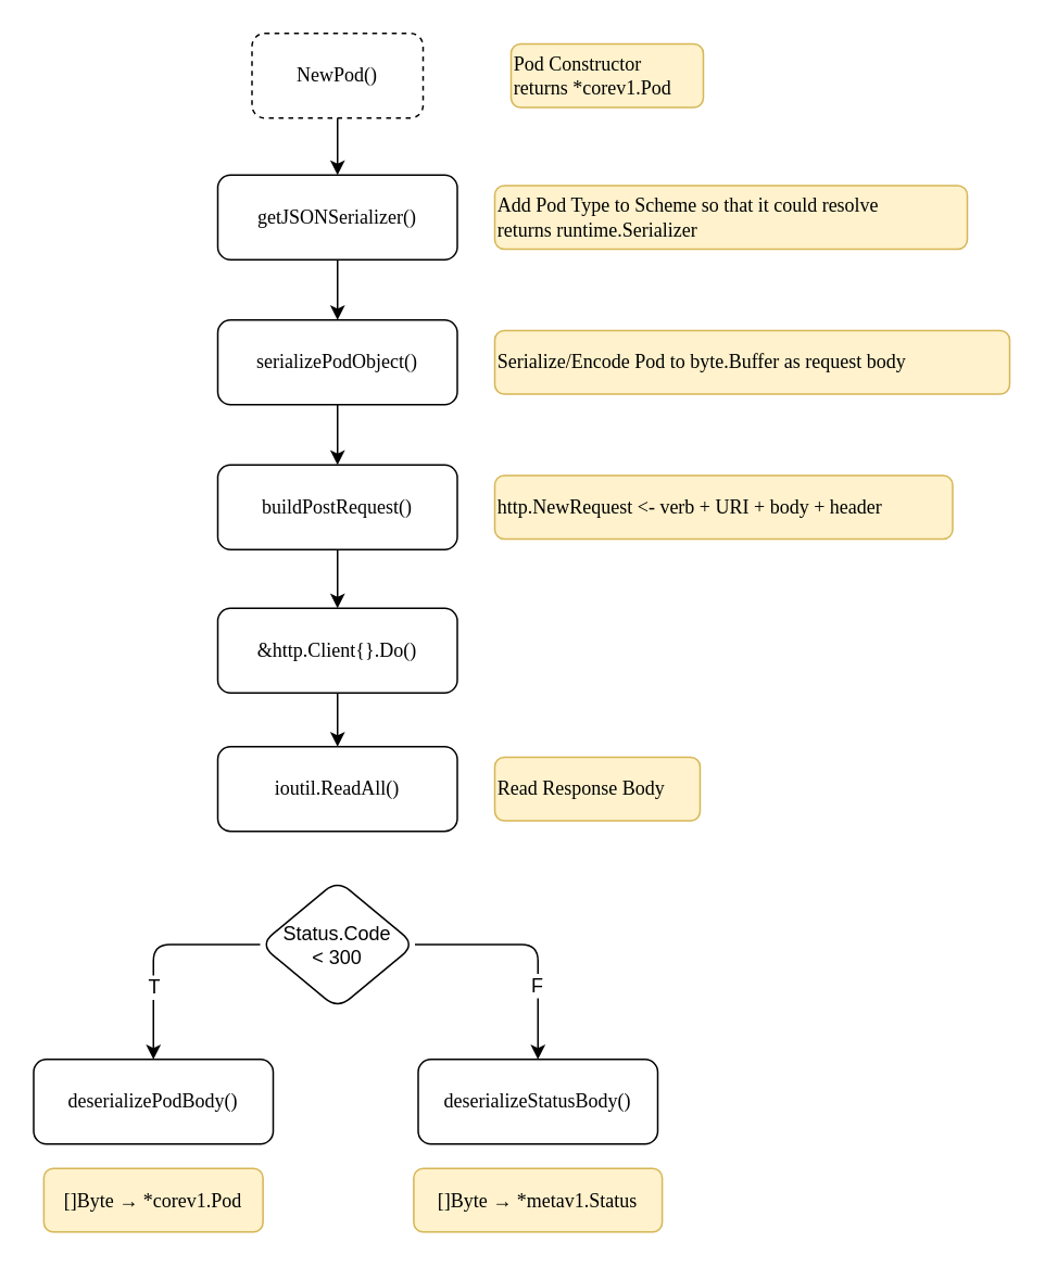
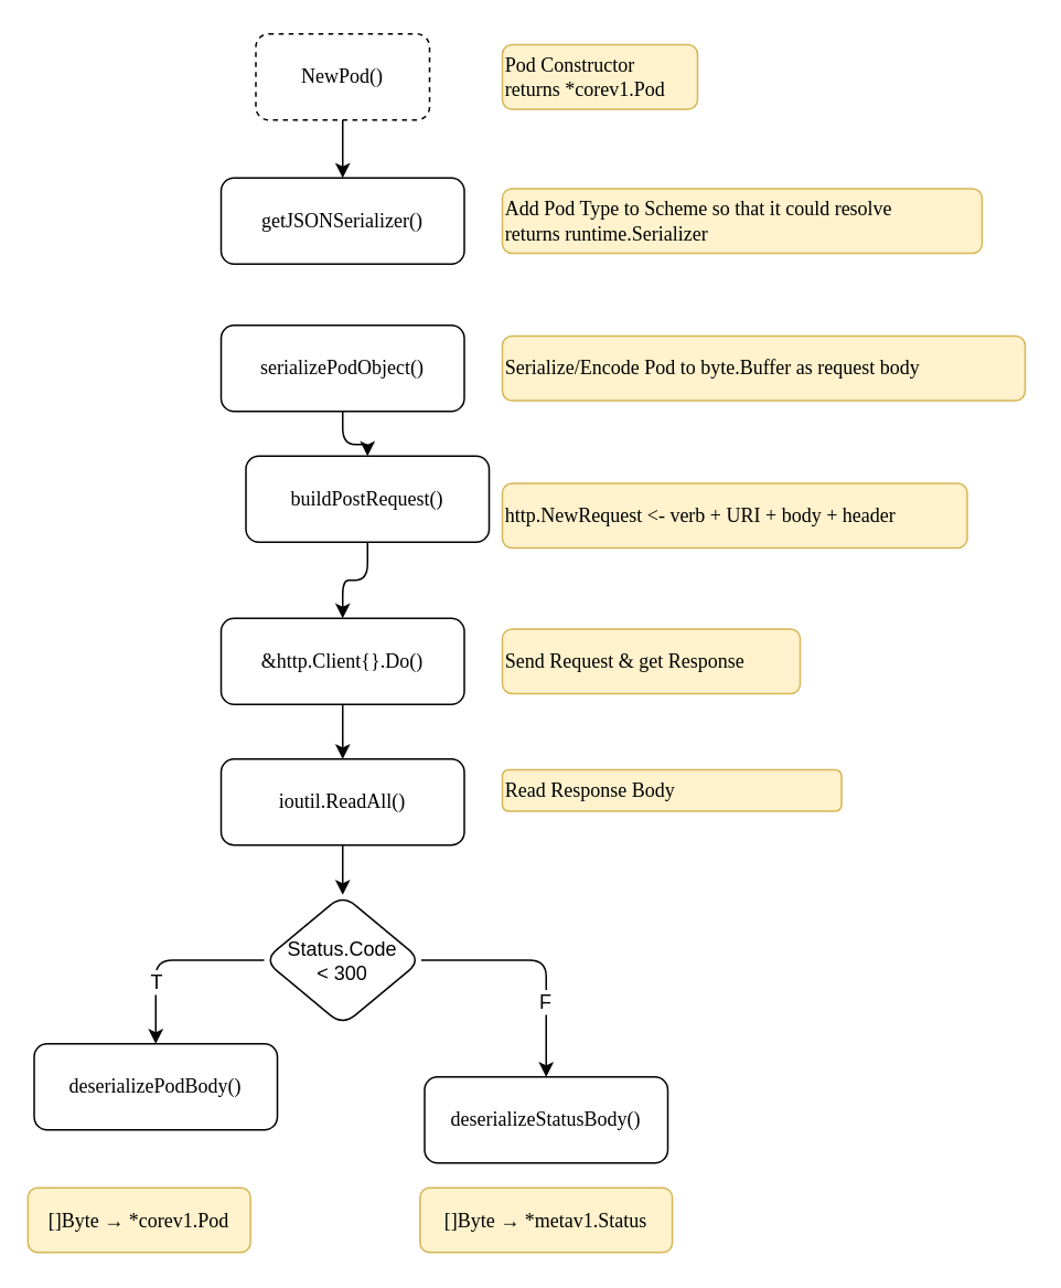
  <mxCell id="0" />
  <mxCell id="1" parent="0" />
  <mxCell id="2" style="edgeStyle=orthogonalEdgeStyle;rounded=1;orthogonalLoop=1;jettySize=auto;html=1;fontFamily=Comic Sans MS;fontSize=12;fontColor=default;" edge="1" parent="1" source="3" target="6"><mxGeometry relative="1" as="geometry"><mxPoint x="206.486" y="105" as="targetPoint" /></mxGeometry></mxCell>
  <mxCell id="3" value="NewPod()" style="rounded=1;whiteSpace=wrap;html=1;strokeColor=default;fontFamily=Comic Sans MS;fontSize=12;fontColor=default;fillColor=default;dashed=1;" vertex="1" parent="1"><mxGeometry x="154" y="20" width="105" height="52" as="geometry" /></mxCell>
- <mxCell id="4" value="Pod Constructor&lt;br&gt;returns *corev1.Pod" style="text;html=1;strokeColor=#d6b656;fillColor=#fff2cc;align=left;verticalAlign=middle;whiteSpace=wrap;rounded=1;fontSize=12;fontFamily=Comic Sans MS;" vertex="1" parent="1"><mxGeometry x="313" y="26.5" width="118" height="39" as="geometry" /></mxCell>
- <mxCell id="5" style="edgeStyle=orthogonalEdgeStyle;rounded=1;orthogonalLoop=1;jettySize=auto;html=1;fontFamily=Comic Sans MS;fontSize=12;fontColor=default;" edge="1" parent="1" source="6" target="9"><mxGeometry relative="1" as="geometry" /></mxCell>
+ <mxCell id="4" value="Pod Constructor&lt;br&gt;returns *corev1.Pod" style="text;html=1;strokeColor=#d6b656;fillColor=#fff2cc;align=left;verticalAlign=middle;whiteSpace=wrap;rounded=1;fontSize=12;fontFamily=Comic Sans MS;" vertex="1" parent="1"><mxGeometry x="303" y="26.5" width="118" height="39" as="geometry" /></mxCell>
  <mxCell id="6" value="getJSONSerializer()" style="rounded=1;whiteSpace=wrap;html=1;strokeColor=default;fontFamily=Comic Sans MS;fontSize=12;fontColor=default;fillColor=default;" vertex="1" parent="1"><mxGeometry x="133" y="107" width="147" height="52" as="geometry" /></mxCell>
  <mxCell id="7" value="Add Pod Type to Scheme so that it could resolve&lt;br&gt;returns&amp;nbsp;runtime.Serializer" style="text;html=1;strokeColor=#d6b656;fillColor=#fff2cc;align=left;verticalAlign=middle;whiteSpace=wrap;rounded=1;fontSize=12;fontFamily=Comic Sans MS;" vertex="1" parent="1"><mxGeometry x="303" y="113.5" width="290" height="39" as="geometry" /></mxCell>
  <mxCell id="8" style="edgeStyle=orthogonalEdgeStyle;rounded=1;orthogonalLoop=1;jettySize=auto;html=1;fontFamily=Comic Sans MS;fontSize=12;fontColor=default;" edge="1" parent="1" source="9" target="12"><mxGeometry relative="1" as="geometry" /></mxCell>
  <mxCell id="9" value="serializePodObject()" style="rounded=1;whiteSpace=wrap;html=1;strokeColor=default;fontFamily=Comic Sans MS;fontSize=12;fontColor=default;fillColor=default;" vertex="1" parent="1"><mxGeometry x="133" y="196" width="147" height="52" as="geometry" /></mxCell>
  <mxCell id="10" value="Serialize/Encode Pod to byte.Buffer as request body" style="text;html=1;strokeColor=#d6b656;fillColor=#fff2cc;align=left;verticalAlign=middle;whiteSpace=wrap;rounded=1;fontSize=12;fontFamily=Comic Sans MS;" vertex="1" parent="1"><mxGeometry x="303" y="202.5" width="316" height="39" as="geometry" /></mxCell>
  <mxCell id="11" style="edgeStyle=orthogonalEdgeStyle;rounded=1;orthogonalLoop=1;jettySize=auto;html=1;fontFamily=Helvetica;fontSize=12;fontColor=default;" edge="1" parent="1" source="12" target="15"><mxGeometry relative="1" as="geometry" /></mxCell>
- <mxCell id="12" value="buildPostRequest()" style="rounded=1;whiteSpace=wrap;html=1;strokeColor=default;fontFamily=Comic Sans MS;fontSize=12;fontColor=default;fillColor=default;" vertex="1" parent="1"><mxGeometry x="133" y="285" width="147" height="52" as="geometry" /></mxCell>
+ <mxCell id="12" value="buildPostRequest()" style="rounded=1;whiteSpace=wrap;html=1;strokeColor=default;fontFamily=Comic Sans MS;fontSize=12;fontColor=default;fillColor=default;" vertex="1" parent="1"><mxGeometry x="148" y="275" width="147" height="52" as="geometry" /></mxCell>
  <mxCell id="13" value="http.NewRequest &amp;lt;- verb + URI + body + header" style="text;html=1;strokeColor=#d6b656;fillColor=#fff2cc;align=left;verticalAlign=middle;whiteSpace=wrap;rounded=1;fontSize=12;fontFamily=Comic Sans MS;" vertex="1" parent="1"><mxGeometry x="303" y="291.5" width="281" height="39" as="geometry" /></mxCell>
  <mxCell id="14" style="edgeStyle=orthogonalEdgeStyle;rounded=1;orthogonalLoop=1;jettySize=auto;html=1;fontFamily=Helvetica;fontSize=12;fontColor=default;" edge="1" parent="1" source="15" target="18"><mxGeometry relative="1" as="geometry" /></mxCell>
  <mxCell id="15" value="&amp;amp;http.Client{}.Do()" style="rounded=1;whiteSpace=wrap;html=1;strokeColor=default;fontFamily=Comic Sans MS;fontSize=12;fontColor=default;fillColor=default;" vertex="1" parent="1"><mxGeometry x="133" y="373" width="147" height="52" as="geometry" /></mxCell>
+ <mxCell id="16" value="Send Request &amp;amp; get Response" style="text;html=1;strokeColor=#d6b656;fillColor=#fff2cc;align=left;verticalAlign=middle;whiteSpace=wrap;rounded=1;fontSize=12;fontFamily=Comic Sans MS;" vertex="1" parent="1"><mxGeometry x="303" y="379.5" width="180" height="39" as="geometry" /></mxCell>
+ <mxCell id="17" style="edgeStyle=orthogonalEdgeStyle;rounded=1;orthogonalLoop=1;jettySize=auto;html=1;fontFamily=Helvetica;fontSize=12;fontColor=default;" edge="1" parent="1" source="18" target="24"><mxGeometry relative="1" as="geometry" /></mxCell>
  <mxCell id="18" value="ioutil.ReadAll()" style="rounded=1;whiteSpace=wrap;html=1;strokeColor=default;fontFamily=Comic Sans MS;fontSize=12;fontColor=default;fillColor=default;" vertex="1" parent="1"><mxGeometry x="133" y="458" width="147" height="52" as="geometry" /></mxCell>
- <mxCell id="19" value="Read Response&amp;nbsp;Body" style="text;html=1;strokeColor=#d6b656;fillColor=#fff2cc;align=left;verticalAlign=middle;whiteSpace=wrap;rounded=1;fontSize=12;fontFamily=Comic Sans MS;" vertex="1" parent="1"><mxGeometry x="303" y="464.5" width="126" height="39" as="geometry" /></mxCell>
+ <mxCell id="19" value="Read Response&amp;nbsp;Body" style="text;html=1;strokeColor=#d6b656;fillColor=#fff2cc;align=left;verticalAlign=middle;whiteSpace=wrap;rounded=1;fontSize=12;fontFamily=Comic Sans MS;" vertex="1" parent="1"><mxGeometry x="303" y="464.5" width="205" height="25" as="geometry" /></mxCell>
  <mxCell id="20" style="edgeStyle=orthogonalEdgeStyle;rounded=1;orthogonalLoop=1;jettySize=auto;html=1;fontFamily=Helvetica;fontSize=12;fontColor=default;" edge="1" parent="1" source="24" target="26"><mxGeometry relative="1" as="geometry" /></mxCell>
  <mxCell id="21" value="F" style="edgeLabel;html=1;align=center;verticalAlign=middle;resizable=0;points=[];fontSize=12;fontFamily=Helvetica;fontColor=default;" vertex="1" connectable="0" parent="20"><mxGeometry x="0.427" y="-1" relative="1" as="geometry"><mxPoint y="-4" as="offset" /></mxGeometry></mxCell>
  <mxCell id="22" style="edgeStyle=orthogonalEdgeStyle;rounded=1;orthogonalLoop=1;jettySize=auto;html=1;fontFamily=Helvetica;fontSize=12;fontColor=default;exitX=0;exitY=0.5;exitDx=0;exitDy=0;" edge="1" parent="1" source="24" target="25"><mxGeometry relative="1" as="geometry" /></mxCell>
  <mxCell id="23" value="T" style="edgeLabel;html=1;align=center;verticalAlign=middle;resizable=0;points=[];fontSize=12;fontFamily=Helvetica;fontColor=default;" vertex="1" connectable="0" parent="22"><mxGeometry x="0.342" relative="1" as="geometry"><mxPoint as="offset" /></mxGeometry></mxCell>
  <mxCell id="24" value="Status.Code&lt;br&gt;&amp;lt; 300" style="rhombus;whiteSpace=wrap;html=1;rounded=1;strokeColor=default;fontFamily=Helvetica;fontSize=12;fontColor=default;fillColor=default;" vertex="1" parent="1"><mxGeometry x="159" y="540" width="95" height="79" as="geometry" /></mxCell>
- <mxCell id="25" value="deserializePodBody()" style="rounded=1;whiteSpace=wrap;html=1;strokeColor=default;fontFamily=Comic Sans MS;fontSize=12;fontColor=default;fillColor=default;" vertex="1" parent="1"><mxGeometry x="20" y="650" width="147" height="52" as="geometry" /></mxCell>
+ <mxCell id="25" value="deserializePodBody()" style="rounded=1;whiteSpace=wrap;html=1;strokeColor=default;fontFamily=Comic Sans MS;fontSize=12;fontColor=default;fillColor=default;" vertex="1" parent="1"><mxGeometry x="20" y="630" width="147" height="52" as="geometry" /></mxCell>
  <mxCell id="26" value="deserializeStatusBody()" style="rounded=1;whiteSpace=wrap;html=1;strokeColor=default;fontFamily=Comic Sans MS;fontSize=12;fontColor=default;fillColor=default;" vertex="1" parent="1"><mxGeometry x="256" y="650" width="147" height="52" as="geometry" /></mxCell>
  <mxCell id="27" value="[]Byte →&amp;nbsp;*metav1.Status" style="text;html=1;strokeColor=#d6b656;fillColor=#fff2cc;align=center;verticalAlign=middle;whiteSpace=wrap;rounded=1;fontSize=12;fontFamily=Comic Sans MS;" vertex="1" parent="1"><mxGeometry x="253.25" y="717" width="152.5" height="39" as="geometry" /></mxCell>
- <mxCell id="28" value="[]Byte →&amp;nbsp;*corev1.Pod" style="text;html=1;strokeColor=#d6b656;fillColor=#fff2cc;align=center;verticalAlign=middle;whiteSpace=wrap;rounded=1;fontSize=12;fontFamily=Comic Sans MS;" vertex="1" parent="1"><mxGeometry x="26.25" y="717" width="134.5" height="39" as="geometry" /></mxCell>
+ <mxCell id="28" value="[]Byte →&amp;nbsp;*corev1.Pod" style="text;html=1;strokeColor=#d6b656;fillColor=#fff2cc;align=center;verticalAlign=middle;whiteSpace=wrap;rounded=1;fontSize=12;fontFamily=Comic Sans MS;" vertex="1" parent="1"><mxGeometry x="16.25" y="717" width="134.5" height="39" as="geometry" /></mxCell>
